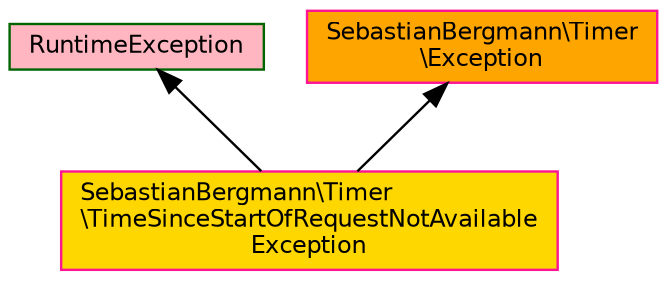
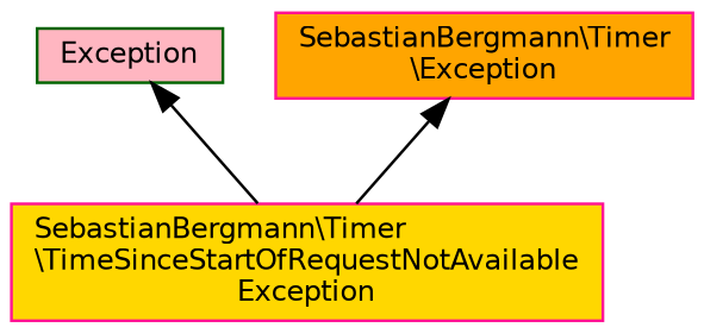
  digraph {
    fontname="DejaVu Sans"
    node [color=deeppink fontname="DejaVu Sans" fontsize=10 shape=record style=filled]
    edge [color=black dir=back fontname="DejaVu Sans" fontsize=10 labelfontname=Helvetica labelfontsize=10 style=solid]
    n1 [fillcolor=gold fontcolor=black height=0.2 label="SebastianBergmann\\Timer\l\\TimeSinceStartOfRequestNotAvailable\lException" width=0.4]
-   n2 [color=darkgreen fillcolor=lightpink height=0.2 label=RuntimeException width=0.4]
+   n2 [color=darkgreen fillcolor=lightpink height=0.2 label=Exception width=0.4]
    n3 [fillcolor=orange height=0.2 label="SebastianBergmann\\Timer\l\\Exception" width=0.4]
    n2 -> n1
    n3 -> n1
  }
